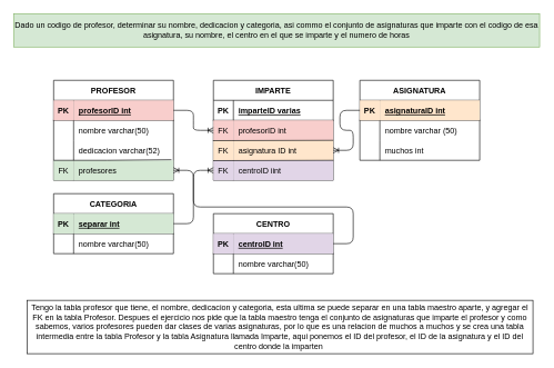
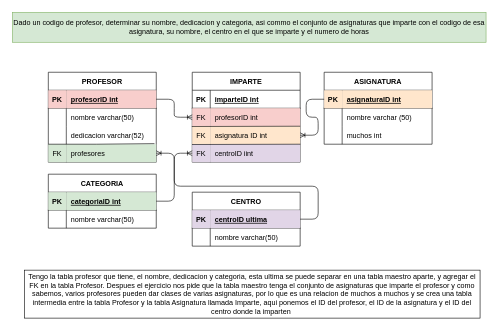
  <mxCell id="0" />
  <mxCell id="1" parent="0" />
  <mxCell id="2" value="PROFESOR" style="shape=table;startSize=30;container=1;collapsible=1;childLayout=tableLayout;fixedRows=1;rowLines=0;fontStyle=1;align=center;resizeLast=1;" parent="1" vertex="1"><mxGeometry x="80" y="120" width="180" height="150" as="geometry" /></mxCell>
  <mxCell id="3" value="" style="shape=partialRectangle;collapsible=0;dropTarget=0;pointerEvents=0;fillColor=none;top=0;left=0;bottom=1;right=0;points=[[0,0.5],[1,0.5]];portConstraint=eastwest;" parent="2" vertex="1"><mxGeometry y="30" width="180" height="30" as="geometry" /></mxCell>
  <mxCell id="4" value="PK" style="shape=partialRectangle;connectable=0;fillColor=#f8cecc;top=0;left=0;bottom=0;right=0;fontStyle=1;overflow=hidden;strokeColor=#b85450;" parent="3" vertex="1"><mxGeometry width="30" height="30" as="geometry" /></mxCell>
  <mxCell id="5" value="profesorID int" style="shape=partialRectangle;connectable=0;fillColor=#f8cecc;top=0;left=0;bottom=0;right=0;align=left;spacingLeft=6;fontStyle=5;overflow=hidden;strokeColor=#b85450;" parent="3" vertex="1"><mxGeometry x="30" width="150" height="30" as="geometry" /></mxCell>
  <mxCell id="6" value="" style="shape=partialRectangle;collapsible=0;dropTarget=0;pointerEvents=0;fillColor=none;top=0;left=0;bottom=0;right=0;points=[[0,0.5],[1,0.5]];portConstraint=eastwest;" parent="2" vertex="1"><mxGeometry y="60" width="180" height="30" as="geometry" /></mxCell>
  <mxCell id="7" value="" style="shape=partialRectangle;connectable=0;fillColor=none;top=0;left=0;bottom=0;right=0;editable=1;overflow=hidden;" parent="6" vertex="1"><mxGeometry width="30" height="30" as="geometry" /></mxCell>
  <mxCell id="8" value="nombre varchar(50)" style="shape=partialRectangle;connectable=0;fillColor=none;top=0;left=0;bottom=0;right=0;align=left;spacingLeft=6;overflow=hidden;" parent="6" vertex="1"><mxGeometry x="30" width="150" height="30" as="geometry" /></mxCell>
  <mxCell id="9" value="" style="shape=partialRectangle;collapsible=0;dropTarget=0;pointerEvents=0;fillColor=none;top=0;left=0;bottom=0;right=0;points=[[0,0.5],[1,0.5]];portConstraint=eastwest;" parent="2" vertex="1"><mxGeometry y="90" width="180" height="30" as="geometry" /></mxCell>
  <mxCell id="10" value="" style="shape=partialRectangle;connectable=0;fillColor=none;top=0;left=0;bottom=0;right=0;editable=1;overflow=hidden;" parent="9" vertex="1"><mxGeometry width="30" height="30" as="geometry" /></mxCell>
  <mxCell id="11" value="dedicacion varchar(52)" style="shape=partialRectangle;connectable=0;fillColor=none;top=0;left=0;bottom=0;right=0;align=left;spacingLeft=6;overflow=hidden;" parent="9" vertex="1"><mxGeometry x="30" width="150" height="30" as="geometry" /></mxCell>
  <mxCell id="12" value="" style="shape=partialRectangle;collapsible=0;dropTarget=0;pointerEvents=0;fillColor=none;top=0;left=0;bottom=0;right=0;points=[[0,0.5],[1,0.5]];portConstraint=eastwest;" parent="2" vertex="1"><mxGeometry y="120" width="180" height="30" as="geometry" /></mxCell>
  <mxCell id="13" value="FK" style="shape=partialRectangle;connectable=0;fillColor=#d5e8d4;top=0;left=0;bottom=0;right=0;editable=1;overflow=hidden;strokeColor=#82b366;" parent="12" vertex="1"><mxGeometry width="30" height="30" as="geometry" /></mxCell>
  <mxCell id="14" value="profesores" style="shape=partialRectangle;connectable=0;fillColor=#d5e8d4;top=0;left=0;bottom=0;right=0;align=left;spacingLeft=6;overflow=hidden;strokeColor=#82b366;" parent="12" vertex="1"><mxGeometry x="30" width="150" height="30" as="geometry" /></mxCell>
  <mxCell id="15" value="ASIGNATURA" style="shape=table;startSize=30;container=1;collapsible=1;childLayout=tableLayout;fixedRows=1;rowLines=0;fontStyle=1;align=center;resizeLast=1;" parent="1" vertex="1"><mxGeometry x="540" y="120" width="180" height="120" as="geometry" /></mxCell>
  <mxCell id="16" value="" style="shape=partialRectangle;collapsible=0;dropTarget=0;pointerEvents=0;fillColor=none;top=0;left=0;bottom=1;right=0;points=[[0,0.5],[1,0.5]];portConstraint=eastwest;" parent="15" vertex="1"><mxGeometry y="30" width="180" height="30" as="geometry" /></mxCell>
  <mxCell id="17" value="PK" style="shape=partialRectangle;connectable=0;fillColor=#ffe6cc;top=0;left=0;bottom=0;right=0;fontStyle=1;overflow=hidden;strokeColor=#d79b00;" parent="16" vertex="1"><mxGeometry width="30" height="30" as="geometry" /></mxCell>
  <mxCell id="18" value="asignaturaID int" style="shape=partialRectangle;connectable=0;fillColor=#ffe6cc;top=0;left=0;bottom=0;right=0;align=left;spacingLeft=6;fontStyle=5;overflow=hidden;strokeColor=#d79b00;" parent="16" vertex="1"><mxGeometry x="30" width="150" height="30" as="geometry" /></mxCell>
  <mxCell id="19" value="" style="shape=partialRectangle;collapsible=0;dropTarget=0;pointerEvents=0;fillColor=none;top=0;left=0;bottom=0;right=0;points=[[0,0.5],[1,0.5]];portConstraint=eastwest;" parent="15" vertex="1"><mxGeometry y="60" width="180" height="30" as="geometry" /></mxCell>
  <mxCell id="20" value="" style="shape=partialRectangle;connectable=0;fillColor=none;top=0;left=0;bottom=0;right=0;editable=1;overflow=hidden;" parent="19" vertex="1"><mxGeometry width="30" height="30" as="geometry" /></mxCell>
  <mxCell id="21" value="nombre varchar (50)" style="shape=partialRectangle;connectable=0;fillColor=none;top=0;left=0;bottom=0;right=0;align=left;spacingLeft=6;overflow=hidden;" parent="19" vertex="1"><mxGeometry x="30" width="150" height="30" as="geometry" /></mxCell>
  <mxCell id="22" value="" style="shape=partialRectangle;collapsible=0;dropTarget=0;pointerEvents=0;fillColor=none;top=0;left=0;bottom=0;right=0;points=[[0,0.5],[1,0.5]];portConstraint=eastwest;" parent="15" vertex="1"><mxGeometry y="90" width="180" height="30" as="geometry" /></mxCell>
  <mxCell id="23" value="" style="shape=partialRectangle;connectable=0;fillColor=none;top=0;left=0;bottom=0;right=0;editable=1;overflow=hidden;" parent="22" vertex="1"><mxGeometry width="30" height="30" as="geometry" /></mxCell>
  <mxCell id="24" value="muchos int" style="shape=partialRectangle;connectable=0;fillColor=none;top=0;left=0;bottom=0;right=0;align=left;spacingLeft=6;overflow=hidden;" parent="22" vertex="1"><mxGeometry x="30" width="150" height="30" as="geometry" /></mxCell>
  <mxCell id="25" value="IMPARTE" style="shape=table;startSize=30;container=1;collapsible=1;childLayout=tableLayout;fixedRows=1;rowLines=0;fontStyle=1;align=center;resizeLast=1;" parent="1" vertex="1"><mxGeometry x="320" y="120" width="180" height="150" as="geometry" /></mxCell>
  <mxCell id="26" value="" style="shape=partialRectangle;collapsible=0;dropTarget=0;pointerEvents=0;fillColor=none;top=0;left=0;bottom=1;right=0;points=[[0,0.5],[1,0.5]];portConstraint=eastwest;" parent="25" vertex="1"><mxGeometry y="30" width="180" height="30" as="geometry" /></mxCell>
  <mxCell id="27" value="PK" style="shape=partialRectangle;connectable=0;fillColor=none;top=0;left=0;bottom=0;right=0;fontStyle=1;overflow=hidden;" parent="26" vertex="1"><mxGeometry width="30" height="30" as="geometry" /></mxCell>
- <mxCell id="28" value="imparteID varias" style="shape=partialRectangle;connectable=0;fillColor=none;top=0;left=0;bottom=0;right=0;align=left;spacingLeft=6;fontStyle=5;overflow=hidden;" parent="26" vertex="1"><mxGeometry x="30" width="150" height="30" as="geometry" /></mxCell>
+ <mxCell id="28" value="imparteID int" style="shape=partialRectangle;connectable=0;fillColor=none;top=0;left=0;bottom=0;right=0;align=left;spacingLeft=6;fontStyle=5;overflow=hidden;" parent="26" vertex="1"><mxGeometry x="30" width="150" height="30" as="geometry" /></mxCell>
  <mxCell id="29" value="" style="shape=partialRectangle;collapsible=0;dropTarget=0;pointerEvents=0;fillColor=none;top=0;left=0;bottom=0;right=0;points=[[0,0.5],[1,0.5]];portConstraint=eastwest;" parent="25" vertex="1"><mxGeometry y="60" width="180" height="30" as="geometry" /></mxCell>
  <mxCell id="30" value="FK" style="shape=partialRectangle;connectable=0;fillColor=#f8cecc;top=0;left=0;bottom=0;right=0;editable=1;overflow=hidden;strokeColor=#b85450;" parent="29" vertex="1"><mxGeometry width="30" height="30" as="geometry" /></mxCell>
  <mxCell id="31" value="profesorID int" style="shape=partialRectangle;connectable=0;fillColor=#f8cecc;top=0;left=0;bottom=0;right=0;align=left;spacingLeft=6;overflow=hidden;strokeColor=#b85450;" parent="29" vertex="1"><mxGeometry x="30" width="150" height="30" as="geometry" /></mxCell>
  <mxCell id="32" value="" style="shape=partialRectangle;collapsible=0;dropTarget=0;pointerEvents=0;fillColor=none;top=0;left=0;bottom=0;right=0;points=[[0,0.5],[1,0.5]];portConstraint=eastwest;" parent="25" vertex="1"><mxGeometry y="90" width="180" height="30" as="geometry" /></mxCell>
  <mxCell id="33" value="FK" style="shape=partialRectangle;connectable=0;fillColor=#ffe6cc;top=0;left=0;bottom=0;right=0;editable=1;overflow=hidden;strokeColor=#d79b00;" parent="32" vertex="1"><mxGeometry width="30" height="30" as="geometry" /></mxCell>
  <mxCell id="34" value="asignatura ID int" style="shape=partialRectangle;connectable=0;fillColor=#ffe6cc;top=0;left=0;bottom=0;right=0;align=left;spacingLeft=6;overflow=hidden;strokeColor=#d79b00;" parent="32" vertex="1"><mxGeometry x="30" width="150" height="30" as="geometry" /></mxCell>
  <mxCell id="35" value="" style="shape=partialRectangle;collapsible=0;dropTarget=0;pointerEvents=0;fillColor=none;top=0;left=0;bottom=0;right=0;points=[[0,0.5],[1,0.5]];portConstraint=eastwest;" parent="25" vertex="1"><mxGeometry y="120" width="180" height="30" as="geometry" /></mxCell>
  <mxCell id="36" value="FK" style="shape=partialRectangle;connectable=0;fillColor=#e1d5e7;top=0;left=0;bottom=0;right=0;editable=1;overflow=hidden;strokeColor=#9673a6;" parent="35" vertex="1"><mxGeometry width="30" height="30" as="geometry" /></mxCell>
  <mxCell id="37" value="centroID iint" style="shape=partialRectangle;connectable=0;fillColor=#e1d5e7;top=0;left=0;bottom=0;right=0;align=left;spacingLeft=6;overflow=hidden;strokeColor=#9673a6;" parent="35" vertex="1"><mxGeometry x="30" width="150" height="30" as="geometry" /></mxCell>
  <mxCell id="38" value="" style="endArrow=none;html=1;rounded=0;" parent="1" edge="1"><mxGeometry relative="1" as="geometry"><mxPoint x="80" y="240" as="sourcePoint" /><mxPoint x="257" y="239" as="targetPoint" /><Array as="points"><mxPoint x="160" y="240" /></Array></mxGeometry></mxCell>
  <mxCell id="39" value="CATEGORIA" style="shape=table;startSize=30;container=1;collapsible=1;childLayout=tableLayout;fixedRows=1;rowLines=0;fontStyle=1;align=center;resizeLast=1;" parent="1" vertex="1"><mxGeometry x="80" y="290" width="180" height="90" as="geometry" /></mxCell>
  <mxCell id="40" value="" style="shape=partialRectangle;collapsible=0;dropTarget=0;pointerEvents=0;fillColor=none;top=0;left=0;bottom=1;right=0;points=[[0,0.5],[1,0.5]];portConstraint=eastwest;" parent="39" vertex="1"><mxGeometry y="30" width="180" height="30" as="geometry" /></mxCell>
  <mxCell id="41" value="PK" style="shape=partialRectangle;connectable=0;fillColor=#d5e8d4;top=0;left=0;bottom=0;right=0;fontStyle=1;overflow=hidden;strokeColor=#82b366;" parent="40" vertex="1"><mxGeometry width="30" height="30" as="geometry" /></mxCell>
- <mxCell id="42" value="separar int" style="shape=partialRectangle;connectable=0;fillColor=#d5e8d4;top=0;left=0;bottom=0;right=0;align=left;spacingLeft=6;fontStyle=5;overflow=hidden;strokeColor=#82b366;" parent="40" vertex="1"><mxGeometry x="30" width="150" height="30" as="geometry" /></mxCell>
+ <mxCell id="42" value="categoriaID int" style="shape=partialRectangle;connectable=0;fillColor=#d5e8d4;top=0;left=0;bottom=0;right=0;align=left;spacingLeft=6;fontStyle=5;overflow=hidden;strokeColor=#82b366;" parent="40" vertex="1"><mxGeometry x="30" width="150" height="30" as="geometry" /></mxCell>
  <mxCell id="43" value="" style="shape=partialRectangle;collapsible=0;dropTarget=0;pointerEvents=0;fillColor=none;top=0;left=0;bottom=0;right=0;points=[[0,0.5],[1,0.5]];portConstraint=eastwest;" parent="39" vertex="1"><mxGeometry y="60" width="180" height="30" as="geometry" /></mxCell>
  <mxCell id="44" value="" style="shape=partialRectangle;connectable=0;fillColor=none;top=0;left=0;bottom=0;right=0;editable=1;overflow=hidden;" parent="43" vertex="1"><mxGeometry width="30" height="30" as="geometry" /></mxCell>
  <mxCell id="45" value="nombre varchar(50)" style="shape=partialRectangle;connectable=0;fillColor=none;top=0;left=0;bottom=0;right=0;align=left;spacingLeft=6;overflow=hidden;" parent="43" vertex="1"><mxGeometry x="30" width="150" height="30" as="geometry" /></mxCell>
  <mxCell id="46" value="" style="edgeStyle=entityRelationEdgeStyle;fontSize=12;html=1;endArrow=ERoneToMany;exitX=1;exitY=0.5;exitDx=0;exitDy=0;entryX=0;entryY=0.5;entryDx=0;entryDy=0;" parent="1" source="3" target="29" edge="1"><mxGeometry width="100" height="100" relative="1" as="geometry"><mxPoint x="220" y="300" as="sourcePoint" /><mxPoint x="320" y="200" as="targetPoint" /></mxGeometry></mxCell>
  <mxCell id="47" value="" style="edgeStyle=entityRelationEdgeStyle;fontSize=12;html=1;endArrow=ERoneToMany;entryX=1;entryY=0.5;entryDx=0;entryDy=0;exitX=0;exitY=0.5;exitDx=0;exitDy=0;" parent="1" source="16" target="32" edge="1"><mxGeometry width="100" height="100" relative="1" as="geometry"><mxPoint x="440" y="340" as="sourcePoint" /><mxPoint x="540" y="240" as="targetPoint" /></mxGeometry></mxCell>
  <mxCell id="48" value="" style="edgeStyle=entityRelationEdgeStyle;fontSize=12;html=1;endArrow=ERoneToMany;exitX=1;exitY=0.5;exitDx=0;exitDy=0;" parent="1" source="40" target="12" edge="1"><mxGeometry width="100" height="100" relative="1" as="geometry"><mxPoint x="-20" y="360" as="sourcePoint" /><mxPoint x="80" y="260" as="targetPoint" /></mxGeometry></mxCell>
  <mxCell id="49" value="" style="endArrow=none;html=1;rounded=0;exitX=-0.004;exitY=0.017;exitDx=0;exitDy=0;exitPerimeter=0;" parent="1" source="32" edge="1"><mxGeometry relative="1" as="geometry"><mxPoint x="350" y="210" as="sourcePoint" /><mxPoint x="500" y="210" as="targetPoint" /></mxGeometry></mxCell>
  <mxCell id="50" value="" style="endArrow=none;html=1;rounded=0;" parent="1" source="35" edge="1"><mxGeometry relative="1" as="geometry"><mxPoint x="350" y="240" as="sourcePoint" /><mxPoint x="500" y="240" as="targetPoint" /></mxGeometry></mxCell>
  <mxCell id="51" value="" style="endArrow=none;html=1;rounded=0;exitX=-0.004;exitY=0.017;exitDx=0;exitDy=0;exitPerimeter=0;" parent="1" edge="1"><mxGeometry relative="1" as="geometry"><mxPoint x="319.64" y="240.51" as="sourcePoint" /><mxPoint x="500.36" y="240" as="targetPoint" /></mxGeometry></mxCell>
  <mxCell id="52" value="CENTRO" style="shape=table;startSize=30;container=1;collapsible=1;childLayout=tableLayout;fixedRows=1;rowLines=0;fontStyle=1;align=center;resizeLast=1;" parent="1" vertex="1"><mxGeometry x="320" y="320" width="180" height="90" as="geometry" /></mxCell>
  <mxCell id="53" value="" style="shape=partialRectangle;collapsible=0;dropTarget=0;pointerEvents=0;fillColor=none;top=0;left=0;bottom=1;right=0;points=[[0,0.5],[1,0.5]];portConstraint=eastwest;" parent="52" vertex="1"><mxGeometry y="30" width="180" height="30" as="geometry" /></mxCell>
  <mxCell id="54" value="PK" style="shape=partialRectangle;connectable=0;fillColor=#e1d5e7;top=0;left=0;bottom=0;right=0;fontStyle=1;overflow=hidden;strokeColor=#9673a6;" parent="53" vertex="1"><mxGeometry width="30" height="30" as="geometry" /></mxCell>
- <mxCell id="55" value="centroID int" style="shape=partialRectangle;connectable=0;fillColor=#e1d5e7;top=0;left=0;bottom=0;right=0;align=left;spacingLeft=6;fontStyle=5;overflow=hidden;strokeColor=#9673a6;" parent="53" vertex="1"><mxGeometry x="30" width="150" height="30" as="geometry" /></mxCell>
+ <mxCell id="55" value="centroID ultima" style="shape=partialRectangle;connectable=0;fillColor=#e1d5e7;top=0;left=0;bottom=0;right=0;align=left;spacingLeft=6;fontStyle=5;overflow=hidden;strokeColor=#9673a6;" parent="53" vertex="1"><mxGeometry x="30" width="150" height="30" as="geometry" /></mxCell>
  <mxCell id="56" value="" style="shape=partialRectangle;collapsible=0;dropTarget=0;pointerEvents=0;fillColor=none;top=0;left=0;bottom=0;right=0;points=[[0,0.5],[1,0.5]];portConstraint=eastwest;" parent="52" vertex="1"><mxGeometry y="60" width="180" height="30" as="geometry" /></mxCell>
  <mxCell id="57" value="" style="shape=partialRectangle;connectable=0;fillColor=none;top=0;left=0;bottom=0;right=0;editable=1;overflow=hidden;" parent="56" vertex="1"><mxGeometry width="30" height="30" as="geometry" /></mxCell>
  <mxCell id="58" value="nombre varchar(50)" style="shape=partialRectangle;connectable=0;fillColor=none;top=0;left=0;bottom=0;right=0;align=left;spacingLeft=6;overflow=hidden;" parent="56" vertex="1"><mxGeometry x="30" width="150" height="30" as="geometry" /></mxCell>
  <mxCell id="59" value="" style="edgeStyle=entityRelationEdgeStyle;fontSize=12;html=1;endArrow=ERoneToMany;exitX=1;exitY=0.5;exitDx=0;exitDy=0;" parent="1" source="53" edge="1"><mxGeometry width="100" height="100" relative="1" as="geometry"><mxPoint x="380" y="410" as="sourcePoint" /><mxPoint x="320" y="255" as="targetPoint" /></mxGeometry></mxCell>
  <mxCell id="60" value="Dado un codigo de profesor, determinar su nombre, dedicacion y categoria, asi commo el conjunto de asignaturas que imparte con el codigo de esa asignatura, su nombre, el centro en el que se imparte y el numero de horas" style="rounded=0;whiteSpace=wrap;html=1;fillColor=#d5e8d4;strokeColor=#82b366;" vertex="1" parent="1"><mxGeometry x="20" y="20" width="790" height="50" as="geometry" /></mxCell>
  <mxCell id="61" value="Tengo la tabla profesor que tiene, el nombre, dedicacion y categoria, esta ultima se puede separar en una tabla maestro aparte, y agregar el FK en la tabla Profesor. Despues el ejercicio nos pide que la tabla maestro tenga el conjunto de asignaturas que imparte el profesor y como sabemos, varios profesores pueden dar clases de varias asignaturas, por lo que es una relacion de muchos a muchos y se crea una tabla intermedia entre la tabla Profesor y la tabla Asignatura llamada Imparte, aqui ponemos el ID del profesor, el ID de la asignatura y el ID del centro donde la imparten&amp;nbsp;" style="rounded=0;whiteSpace=wrap;html=1;" vertex="1" parent="1"><mxGeometry x="40" y="450" width="760" height="80" as="geometry" /></mxCell>
